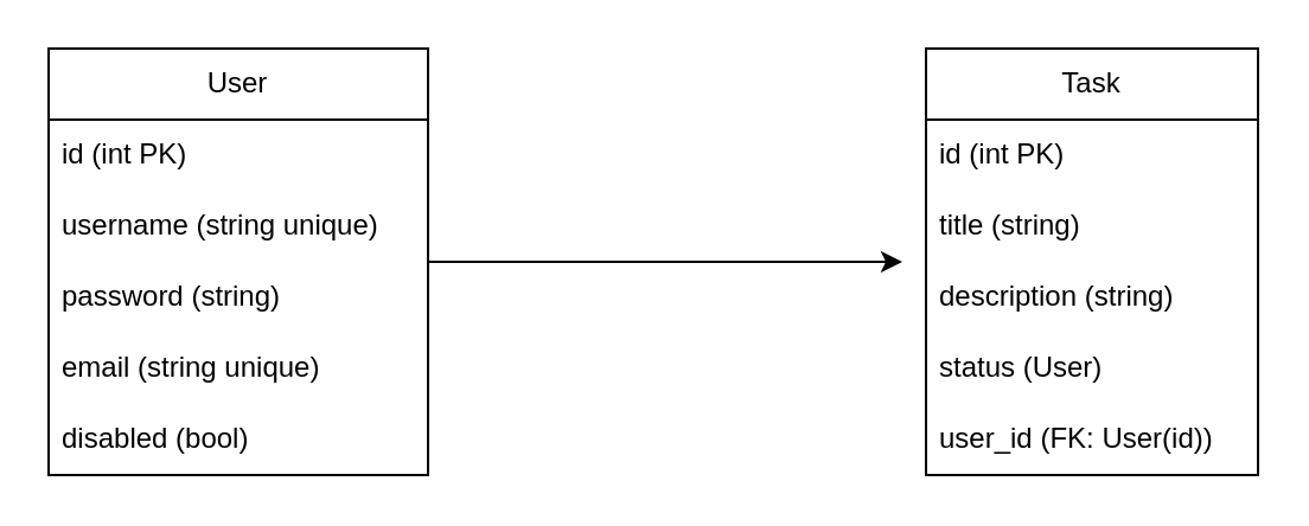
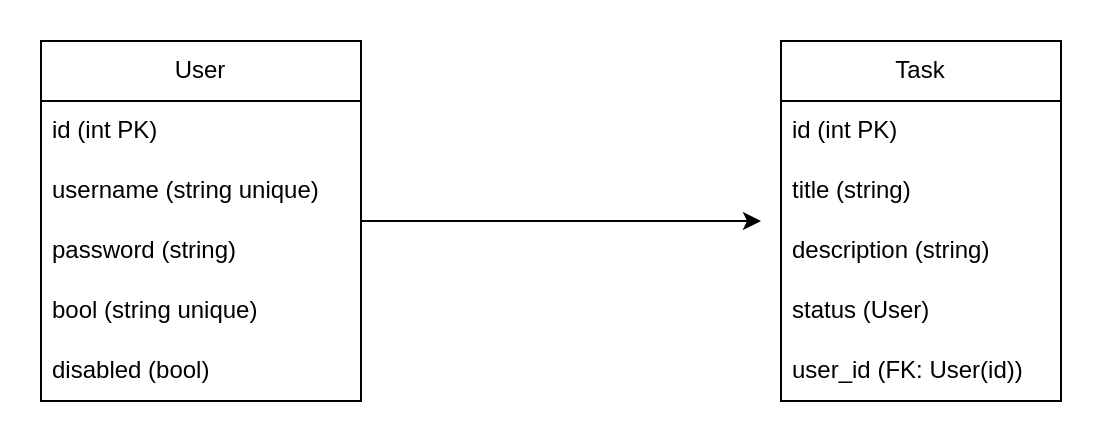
  <mxCell id="0" />
  <mxCell id="1" parent="0" />
  <mxCell id="2" style="edgeStyle=orthogonalEdgeStyle;rounded=0;orthogonalLoop=1;jettySize=auto;html=1;" edge="1" parent="1" source="3"><mxGeometry relative="1" as="geometry"><mxPoint x="380" y="110" as="targetPoint" /></mxGeometry></mxCell>
  <mxCell id="3" value="User" style="swimlane;fontStyle=0;childLayout=stackLayout;horizontal=1;startSize=30;horizontalStack=0;resizeParent=1;resizeParentMax=0;resizeLast=0;collapsible=1;marginBottom=0;whiteSpace=wrap;html=1;" vertex="1" parent="1"><mxGeometry x="20" y="20" width="160" height="180" as="geometry" /></mxCell>
  <mxCell id="4" value="id (int PK)" style="text;strokeColor=none;fillColor=none;align=left;verticalAlign=middle;spacingLeft=4;spacingRight=4;overflow=hidden;points=[[0,0.5],[1,0.5]];portConstraint=eastwest;rotatable=0;whiteSpace=wrap;html=1;" vertex="1" parent="3"><mxGeometry y="30" width="160" height="30" as="geometry" /></mxCell>
  <mxCell id="5" value="username (string unique)" style="text;strokeColor=none;fillColor=none;align=left;verticalAlign=middle;spacingLeft=4;spacingRight=4;overflow=hidden;points=[[0,0.5],[1,0.5]];portConstraint=eastwest;rotatable=0;whiteSpace=wrap;html=1;" vertex="1" parent="3"><mxGeometry y="60" width="160" height="30" as="geometry" /></mxCell>
  <mxCell id="6" value="password (string)" style="text;strokeColor=none;fillColor=none;align=left;verticalAlign=middle;spacingLeft=4;spacingRight=4;overflow=hidden;points=[[0,0.5],[1,0.5]];portConstraint=eastwest;rotatable=0;whiteSpace=wrap;html=1;" vertex="1" parent="3"><mxGeometry y="90" width="160" height="30" as="geometry" /></mxCell>
- <mxCell id="7" value="email (string unique)" style="text;strokeColor=none;fillColor=none;align=left;verticalAlign=middle;spacingLeft=4;spacingRight=4;overflow=hidden;points=[[0,0.5],[1,0.5]];portConstraint=eastwest;rotatable=0;whiteSpace=wrap;html=1;" vertex="1" parent="3"><mxGeometry y="120" width="160" height="30" as="geometry" /></mxCell>
+ <mxCell id="7" value="bool (string unique)" style="text;strokeColor=none;fillColor=none;align=left;verticalAlign=middle;spacingLeft=4;spacingRight=4;overflow=hidden;points=[[0,0.5],[1,0.5]];portConstraint=eastwest;rotatable=0;whiteSpace=wrap;html=1;" vertex="1" parent="3"><mxGeometry y="120" width="160" height="30" as="geometry" /></mxCell>
  <mxCell id="8" value="disabled (bool)" style="text;strokeColor=none;fillColor=none;align=left;verticalAlign=middle;spacingLeft=4;spacingRight=4;overflow=hidden;points=[[0,0.5],[1,0.5]];portConstraint=eastwest;rotatable=0;whiteSpace=wrap;html=1;" vertex="1" parent="3"><mxGeometry y="150" width="160" height="30" as="geometry" /></mxCell>
  <mxCell id="9" value="Task" style="swimlane;fontStyle=0;childLayout=stackLayout;horizontal=1;startSize=30;horizontalStack=0;resizeParent=1;resizeParentMax=0;resizeLast=0;collapsible=1;marginBottom=0;whiteSpace=wrap;html=1;" vertex="1" parent="1"><mxGeometry x="390" y="20" width="140" height="180" as="geometry" /></mxCell>
  <mxCell id="10" value="id (int PK)" style="text;strokeColor=none;fillColor=none;align=left;verticalAlign=middle;spacingLeft=4;spacingRight=4;overflow=hidden;points=[[0,0.5],[1,0.5]];portConstraint=eastwest;rotatable=0;whiteSpace=wrap;html=1;" vertex="1" parent="9"><mxGeometry y="30" width="140" height="30" as="geometry" /></mxCell>
  <mxCell id="11" value="title (string)" style="text;strokeColor=none;fillColor=none;align=left;verticalAlign=middle;spacingLeft=4;spacingRight=4;overflow=hidden;points=[[0,0.5],[1,0.5]];portConstraint=eastwest;rotatable=0;whiteSpace=wrap;html=1;" vertex="1" parent="9"><mxGeometry y="60" width="140" height="30" as="geometry" /></mxCell>
  <mxCell id="12" value="description (string)" style="text;strokeColor=none;fillColor=none;align=left;verticalAlign=middle;spacingLeft=4;spacingRight=4;overflow=hidden;points=[[0,0.5],[1,0.5]];portConstraint=eastwest;rotatable=0;whiteSpace=wrap;html=1;" vertex="1" parent="9"><mxGeometry y="90" width="140" height="30" as="geometry" /></mxCell>
  <mxCell id="13" value="status (User)" style="text;strokeColor=none;fillColor=none;align=left;verticalAlign=middle;spacingLeft=4;spacingRight=4;overflow=hidden;points=[[0,0.5],[1,0.5]];portConstraint=eastwest;rotatable=0;whiteSpace=wrap;html=1;" vertex="1" parent="9"><mxGeometry y="120" width="140" height="30" as="geometry" /></mxCell>
  <mxCell id="14" value="user_id (FK: User(id))" style="text;strokeColor=none;fillColor=none;align=left;verticalAlign=middle;spacingLeft=4;spacingRight=4;overflow=hidden;points=[[0,0.5],[1,0.5]];portConstraint=eastwest;rotatable=0;whiteSpace=wrap;html=1;" vertex="1" parent="9"><mxGeometry y="150" width="140" height="30" as="geometry" /></mxCell>
